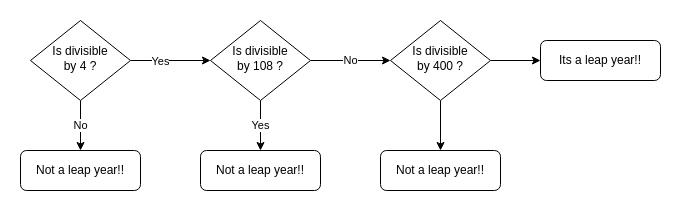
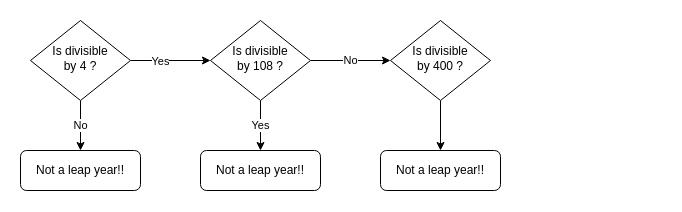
  <mxCell id="0" />
  <mxCell id="1" parent="0" />
  <mxCell id="2" value="No" style="edgeStyle=orthogonalEdgeStyle;rounded=0;orthogonalLoop=1;jettySize=auto;html=1;exitX=0.5;exitY=1;exitDx=0;exitDy=0;entryX=0.5;entryY=0;entryDx=0;entryDy=0;" edge="1" parent="1" source="5" target="6"><mxGeometry relative="1" as="geometry" /></mxCell>
  <mxCell id="3" value="" style="edgeStyle=orthogonalEdgeStyle;rounded=0;orthogonalLoop=1;jettySize=auto;html=1;" edge="1" parent="1" source="5" target="9"><mxGeometry relative="1" as="geometry" /></mxCell>
  <mxCell id="4" value="Yes" style="edgeLabel;html=1;align=center;verticalAlign=middle;resizable=0;points=[];" vertex="1" connectable="0" parent="3"><mxGeometry x="-0.28" relative="1" as="geometry"><mxPoint as="offset" /></mxGeometry></mxCell>
  <mxCell id="5" value="Is divisible &lt;br&gt;by 4 ?" style="rhombus;whiteSpace=wrap;html=1;shadow=0;fontFamily=Helvetica;fontSize=12;align=center;strokeWidth=1;spacing=6;spacingTop=-4;" parent="1" vertex="1"><mxGeometry x="30" y="20" width="100" height="80" as="geometry" /></mxCell>
  <mxCell id="6" value="Not a leap year!!" style="rounded=1;whiteSpace=wrap;html=1;fontSize=12;glass=0;strokeWidth=1;shadow=0;" vertex="1" parent="1"><mxGeometry x="20" y="150" width="120" height="40" as="geometry" /></mxCell>
  <mxCell id="7" value="Yes" style="edgeStyle=orthogonalEdgeStyle;rounded=0;orthogonalLoop=1;jettySize=auto;html=1;" edge="1" parent="1" source="9" target="10"><mxGeometry relative="1" as="geometry" /></mxCell>
  <mxCell id="8" value="No" style="edgeStyle=orthogonalEdgeStyle;rounded=0;orthogonalLoop=1;jettySize=auto;html=1;" edge="1" parent="1" source="9" target="13"><mxGeometry relative="1" as="geometry" /></mxCell>
  <mxCell id="9" value="Is divisible &lt;br&gt;by 108 ?" style="rhombus;whiteSpace=wrap;html=1;shadow=0;fontFamily=Helvetica;fontSize=12;align=center;strokeWidth=1;spacing=6;spacingTop=-4;" vertex="1" parent="1"><mxGeometry x="210" y="20" width="100" height="80" as="geometry" /></mxCell>
  <mxCell id="10" value="Not a leap year!!" style="rounded=1;whiteSpace=wrap;html=1;fontSize=12;glass=0;strokeWidth=1;shadow=0;" vertex="1" parent="1"><mxGeometry x="200" y="150" width="120" height="40" as="geometry" /></mxCell>
  <mxCell id="11" style="edgeStyle=orthogonalEdgeStyle;rounded=0;orthogonalLoop=1;jettySize=auto;html=1;exitX=0.5;exitY=1;exitDx=0;exitDy=0;entryX=0.5;entryY=0;entryDx=0;entryDy=0;" edge="1" parent="1" source="13" target="14"><mxGeometry relative="1" as="geometry" /></mxCell>
- <mxCell id="12" value="" style="edgeStyle=orthogonalEdgeStyle;rounded=0;orthogonalLoop=1;jettySize=auto;html=1;" edge="1" parent="1" source="13" target="15"><mxGeometry relative="1" as="geometry" /></mxCell>
  <mxCell id="13" value="Is divisible &lt;br&gt;by 400 ?" style="rhombus;whiteSpace=wrap;html=1;shadow=0;fontFamily=Helvetica;fontSize=12;align=center;strokeWidth=1;spacing=6;spacingTop=-4;" vertex="1" parent="1"><mxGeometry x="390" y="20" width="100" height="80" as="geometry" /></mxCell>
  <mxCell id="14" value="Not a leap year!!" style="rounded=1;whiteSpace=wrap;html=1;fontSize=12;glass=0;strokeWidth=1;shadow=0;" vertex="1" parent="1"><mxGeometry x="380" y="150" width="120" height="40" as="geometry" /></mxCell>
- <mxCell id="15" value="Its a leap year!!" style="rounded=1;whiteSpace=wrap;html=1;fontSize=12;glass=0;strokeWidth=1;shadow=0;" vertex="1" parent="1"><mxGeometry x="540" y="40" width="120" height="40" as="geometry" /></mxCell>
